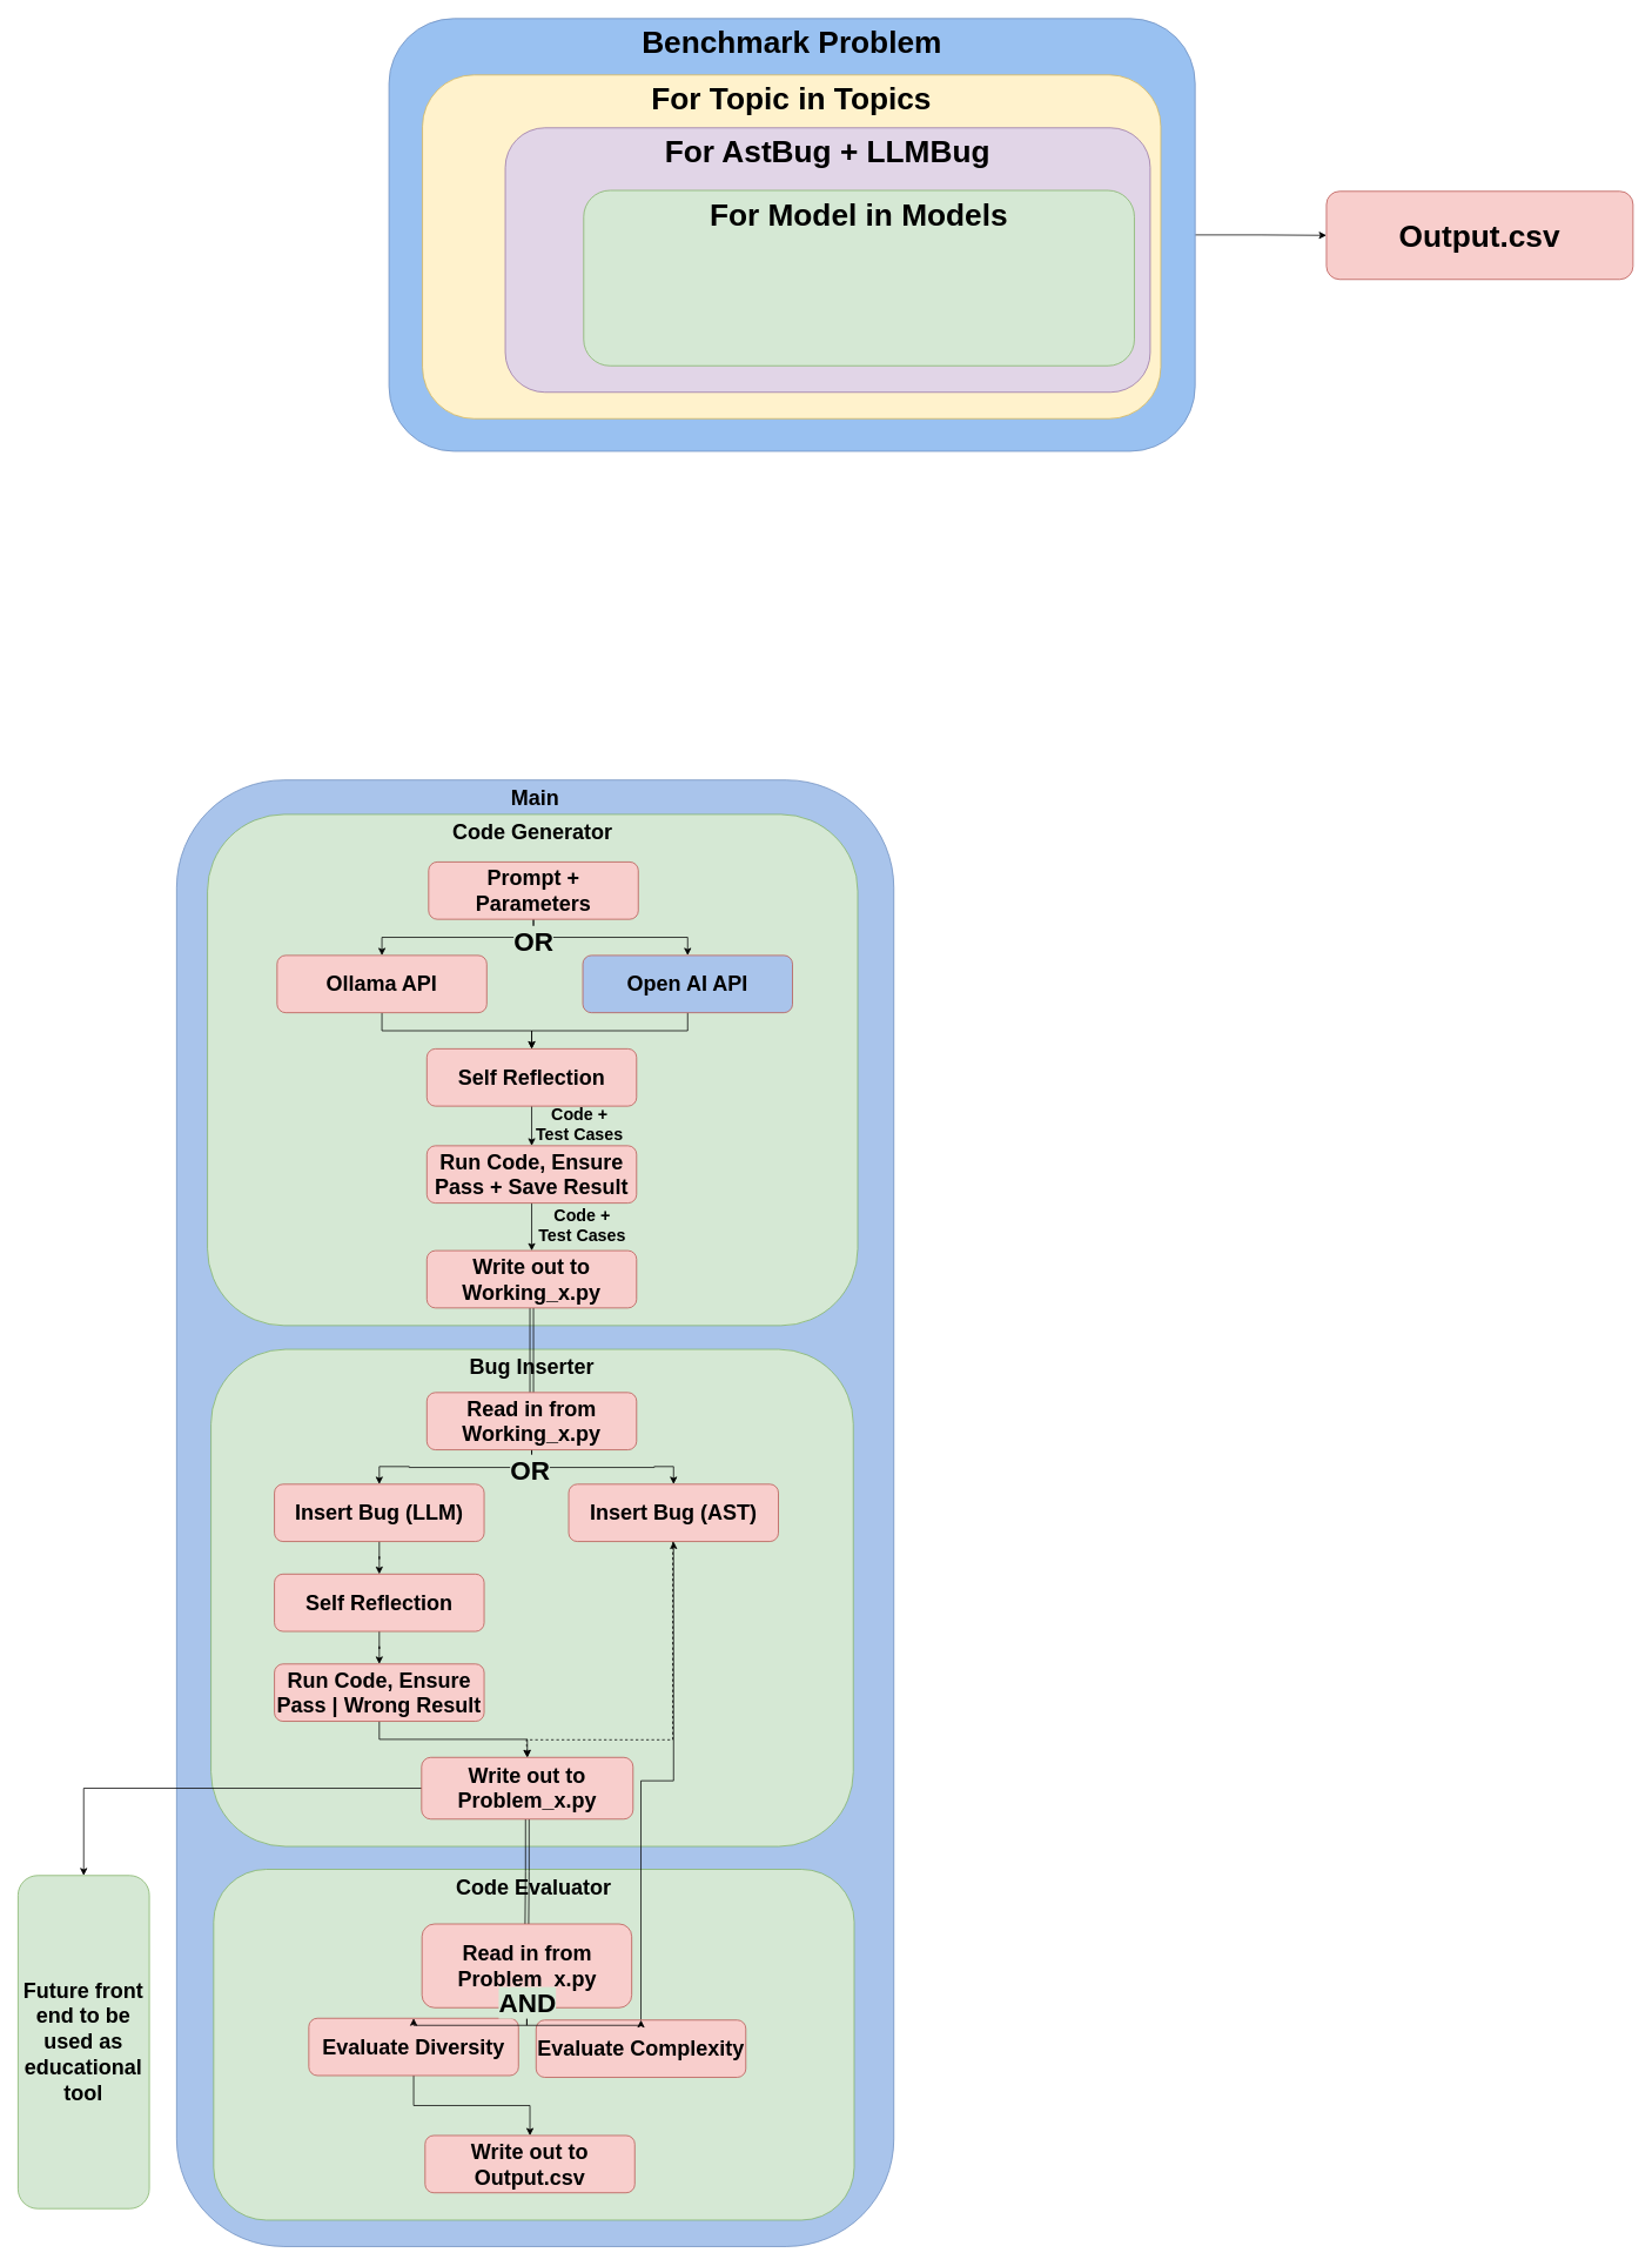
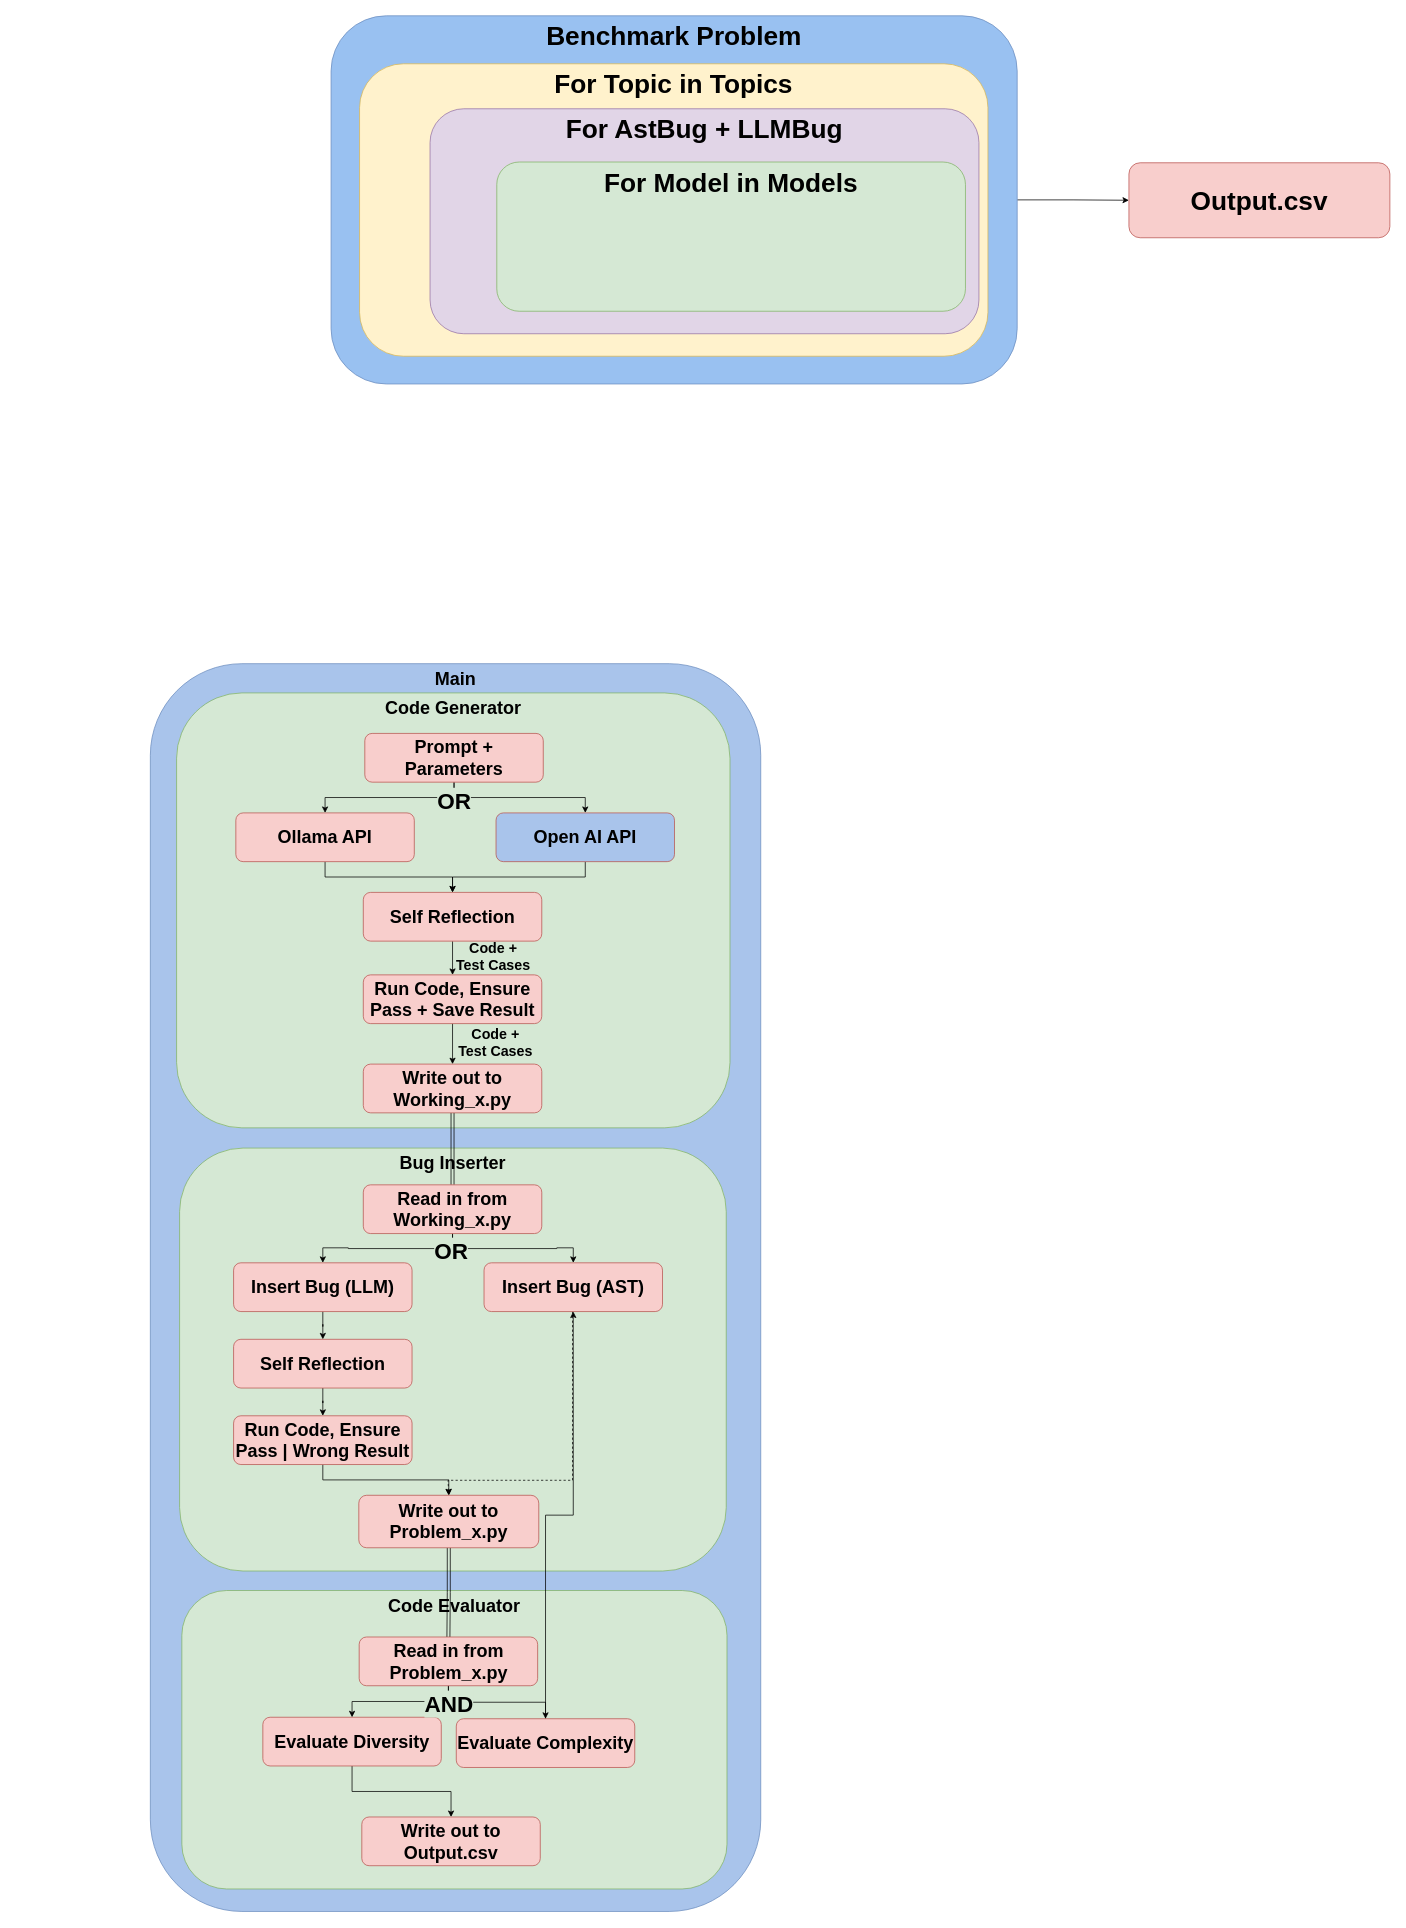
  <mxCell id="0" />
  <mxCell id="1" parent="0" />
  <mxCell id="2" value="Main" style="rounded=1;whiteSpace=wrap;html=1;verticalAlign=top;fontStyle=1;fontSize=24;fillColor=#A9C4EB;strokeColor=#6c8ebf;gradientColor=none;" parent="1" vertex="1"><mxGeometry x="200" y="884" width="814" height="1664" as="geometry" /></mxCell>
  <mxCell id="3" value="Code Generator" style="rounded=1;whiteSpace=wrap;html=1;verticalAlign=top;fontStyle=1;fontSize=24;fillColor=#d5e8d4;strokeColor=#82b366;" parent="1" vertex="1"><mxGeometry x="235" y="923" width="738" height="580" as="geometry" /></mxCell>
  <mxCell id="4" style="edgeStyle=orthogonalEdgeStyle;rounded=0;orthogonalLoop=1;jettySize=auto;html=1;entryX=0.5;entryY=0;entryDx=0;entryDy=0;" parent="1" source="5" target="20" edge="1"><mxGeometry relative="1" as="geometry" /></mxCell>
  <mxCell id="5" value="Open AI API" style="rounded=1;whiteSpace=wrap;html=1;verticalAlign=middle;fontStyle=1;fontSize=24;fillColor=#a9c4eb;strokeColor=#b85450;" parent="1" vertex="1"><mxGeometry x="661" y="1083" width="238" height="65" as="geometry" /></mxCell>
  <mxCell id="6" value="Bug Inserter" style="rounded=1;whiteSpace=wrap;html=1;verticalAlign=top;fontStyle=1;fontSize=24;fillColor=#d5e8d4;strokeColor=#82b366;" parent="1" vertex="1"><mxGeometry x="239" y="1530" width="729" height="564" as="geometry" /></mxCell>
  <mxCell id="7" value="Code Evaluator" style="rounded=1;whiteSpace=wrap;html=1;verticalAlign=top;fontStyle=1;fontSize=24;fillColor=#d5e8d4;strokeColor=#82b366;" parent="1" vertex="1"><mxGeometry x="242" y="2120" width="727" height="398" as="geometry" /></mxCell>
  <mxCell id="8" style="edgeStyle=orthogonalEdgeStyle;rounded=0;orthogonalLoop=1;jettySize=auto;html=1;entryX=0.5;entryY=0;entryDx=0;entryDy=0;" parent="1" source="10" target="20" edge="1"><mxGeometry relative="1" as="geometry" /></mxCell>
  <mxCell id="9" value="Code +&lt;br style=&quot;font-size: 19px;&quot;&gt;Test Cases" style="edgeLabel;html=1;align=center;verticalAlign=middle;resizable=0;points=[];fontSize=19;labelBackgroundColor=none;fontStyle=1" parent="8" vertex="1" connectable="0"><mxGeometry x="0.658" y="-2" relative="1" as="geometry"><mxPoint x="69" y="104" as="offset" /></mxGeometry></mxCell>
  <mxCell id="10" value="Ollama API" style="rounded=1;whiteSpace=wrap;html=1;verticalAlign=middle;fontStyle=1;fontSize=24;fillColor=#f8cecc;strokeColor=#b85450;" parent="1" vertex="1"><mxGeometry x="314" y="1083" width="238" height="65" as="geometry" /></mxCell>
  <mxCell id="11" style="edgeStyle=orthogonalEdgeStyle;rounded=0;orthogonalLoop=1;jettySize=auto;html=1;entryX=0.5;entryY=0;entryDx=0;entryDy=0;" parent="1" source="12" target="31" edge="1"><mxGeometry relative="1" as="geometry" /></mxCell>
  <mxCell id="12" value="Insert Bug (LLM)" style="rounded=1;whiteSpace=wrap;html=1;verticalAlign=middle;fontStyle=1;fontSize=24;fillColor=#f8cecc;strokeColor=#b85450;" parent="1" vertex="1"><mxGeometry x="311" y="1683" width="238" height="65" as="geometry" /></mxCell>
  <mxCell id="13" style="edgeStyle=orthogonalEdgeStyle;rounded=0;orthogonalLoop=1;jettySize=auto;html=1;entryX=0.5;entryY=0;entryDx=0;entryDy=0;dashed=1;" edge="1" parent="1" source="14" target="36"><mxGeometry relative="1" as="geometry"><Array as="points"><mxPoint x="763" y="1973" /><mxPoint x="597" y="1973" /><mxPoint x="597" y="1993" /></Array></mxGeometry></mxCell>
  <mxCell id="14" value="Insert Bug (AST)" style="rounded=1;whiteSpace=wrap;html=1;verticalAlign=middle;fontStyle=1;fontSize=24;fillColor=#f8cecc;strokeColor=#b85450;" parent="1" vertex="1"><mxGeometry x="645" y="1683" width="238" height="65" as="geometry" /></mxCell>
  <mxCell id="15" style="edgeStyle=orthogonalEdgeStyle;rounded=0;orthogonalLoop=1;jettySize=auto;html=1;entryX=0.5;entryY=0;entryDx=0;entryDy=0;" parent="1" source="16" target="40" edge="1"><mxGeometry relative="1" as="geometry" /></mxCell>
  <mxCell id="16" value="Evaluate Diversity" style="rounded=1;whiteSpace=wrap;html=1;verticalAlign=middle;fontStyle=1;fontSize=24;fillColor=#f8cecc;strokeColor=#b85450;" parent="1" vertex="1"><mxGeometry x="350" y="2289" width="238" height="65" as="geometry" /></mxCell>
  <mxCell id="17" style="edgeStyle=orthogonalEdgeStyle;rounded=0;orthogonalLoop=1;jettySize=auto;html=1;" parent="1" source="18" target="14" edge="1"><mxGeometry relative="1" as="geometry" /></mxCell>
  <mxCell id="18" value="Evaluate Complexity" style="rounded=1;whiteSpace=wrap;html=1;verticalAlign=middle;fontStyle=1;fontSize=24;fillColor=#f8cecc;strokeColor=#b85450;" parent="1" vertex="1"><mxGeometry x="608" y="2291" width="238" height="65" as="geometry" /></mxCell>
  <mxCell id="19" style="edgeStyle=orthogonalEdgeStyle;rounded=0;orthogonalLoop=1;jettySize=auto;html=1;entryX=0.5;entryY=0;entryDx=0;entryDy=0;" parent="1" source="20" target="22" edge="1"><mxGeometry relative="1" as="geometry" /></mxCell>
  <mxCell id="20" value="Self Reflection" style="rounded=1;whiteSpace=wrap;html=1;verticalAlign=middle;fontStyle=1;fontSize=24;fillColor=#f8cecc;strokeColor=#b85450;" parent="1" vertex="1"><mxGeometry x="484" y="1189" width="238" height="65" as="geometry" /></mxCell>
  <mxCell id="21" style="edgeStyle=orthogonalEdgeStyle;rounded=0;orthogonalLoop=1;jettySize=auto;html=1;entryX=0.5;entryY=0;entryDx=0;entryDy=0;" parent="1" source="22" target="25" edge="1"><mxGeometry relative="1" as="geometry" /></mxCell>
  <mxCell id="22" value="Run Code, Ensure Pass + Save Result" style="rounded=1;whiteSpace=wrap;html=1;verticalAlign=middle;fontStyle=1;fontSize=24;fillColor=#f8cecc;strokeColor=#b85450;" parent="1" vertex="1"><mxGeometry x="484" y="1299" width="238" height="65" as="geometry" /></mxCell>
  <mxCell id="23" value="Code +&lt;br style=&quot;font-size: 19px;&quot;&gt;Test Cases" style="edgeLabel;html=1;align=center;verticalAlign=middle;resizable=0;points=[];fontSize=19;labelBackgroundColor=none;fontStyle=1" parent="1" vertex="1" connectable="0"><mxGeometry x="659.999" y="1389.002" as="geometry" /></mxCell>
  <mxCell id="24" style="edgeStyle=orthogonalEdgeStyle;rounded=0;orthogonalLoop=1;jettySize=auto;html=1;entryX=0.5;entryY=0;entryDx=0;entryDy=0;shape=link;" parent="1" source="25" target="29" edge="1"><mxGeometry relative="1" as="geometry" /></mxCell>
  <mxCell id="25" value="Write out to Working_x.py" style="rounded=1;whiteSpace=wrap;html=1;verticalAlign=middle;fontStyle=1;fontSize=24;fillColor=#f8cecc;strokeColor=#b85450;" parent="1" vertex="1"><mxGeometry x="484" y="1418" width="238" height="65" as="geometry" /></mxCell>
  <mxCell id="26" style="edgeStyle=orthogonalEdgeStyle;rounded=0;orthogonalLoop=1;jettySize=auto;html=1;entryX=0.5;entryY=0;entryDx=0;entryDy=0;" parent="1" source="29" target="12" edge="1"><mxGeometry relative="1" as="geometry" /></mxCell>
  <mxCell id="27" style="edgeStyle=orthogonalEdgeStyle;rounded=0;orthogonalLoop=1;jettySize=auto;html=1;entryX=0.5;entryY=0;entryDx=0;entryDy=0;" parent="1" source="29" target="14" edge="1"><mxGeometry relative="1" as="geometry" /></mxCell>
  <mxCell id="28" value="OR" style="edgeLabel;html=1;align=center;verticalAlign=middle;resizable=0;points=[];labelBackgroundColor=light-dark(#d5e8d4, #ededed);fontSize=30;fontStyle=1" vertex="1" connectable="0" parent="27"><mxGeometry x="-0.802" y="-4" relative="1" as="geometry"><mxPoint x="-3" y="-2" as="offset" /></mxGeometry></mxCell>
  <mxCell id="29" value="Read in from Working_x.py" style="rounded=1;whiteSpace=wrap;html=1;verticalAlign=middle;fontStyle=1;fontSize=24;fillColor=#f8cecc;strokeColor=#b85450;" parent="1" vertex="1"><mxGeometry x="484" y="1579" width="238" height="65" as="geometry" /></mxCell>
  <mxCell id="30" style="edgeStyle=orthogonalEdgeStyle;rounded=0;orthogonalLoop=1;jettySize=auto;html=1;entryX=0.5;entryY=0;entryDx=0;entryDy=0;" parent="1" source="31" target="33" edge="1"><mxGeometry relative="1" as="geometry" /></mxCell>
  <mxCell id="31" value="Self Reflection" style="rounded=1;whiteSpace=wrap;html=1;verticalAlign=middle;fontStyle=1;fontSize=24;fillColor=#f8cecc;strokeColor=#b85450;" parent="1" vertex="1"><mxGeometry x="311" y="1785" width="238" height="65" as="geometry" /></mxCell>
  <mxCell id="32" style="edgeStyle=orthogonalEdgeStyle;rounded=0;orthogonalLoop=1;jettySize=auto;html=1;entryX=0.5;entryY=0;entryDx=0;entryDy=0;" parent="1" source="33" target="36" edge="1"><mxGeometry relative="1" as="geometry" /></mxCell>
  <mxCell id="33" value="Run Code, Ensure Pass | Wrong Result" style="rounded=1;whiteSpace=wrap;html=1;verticalAlign=middle;fontStyle=1;fontSize=24;fillColor=#f8cecc;strokeColor=#b85450;" parent="1" vertex="1"><mxGeometry x="311" y="1887" width="238" height="65" as="geometry" /></mxCell>
  <mxCell id="34" style="edgeStyle=orthogonalEdgeStyle;rounded=0;orthogonalLoop=1;jettySize=auto;html=1;entryX=0.5;entryY=0;entryDx=0;entryDy=0;shape=link;" parent="1" source="36" target="39" edge="1"><mxGeometry relative="1" as="geometry" /></mxCell>
- <mxCell id="35" style="edgeStyle=orthogonalEdgeStyle;rounded=0;orthogonalLoop=1;jettySize=auto;html=1;entryX=0.5;entryY=0;entryDx=0;entryDy=0;" parent="1" source="36" target="50" edge="1"><mxGeometry relative="1" as="geometry" /></mxCell>
  <mxCell id="36" value="Write out to Problem_x.py" style="rounded=1;whiteSpace=wrap;html=1;verticalAlign=middle;fontStyle=1;fontSize=24;fillColor=#f8cecc;strokeColor=#b85450;" parent="1" vertex="1"><mxGeometry x="478" y="1993" width="240" height="70" as="geometry" /></mxCell>
  <mxCell id="37" style="edgeStyle=orthogonalEdgeStyle;rounded=0;orthogonalLoop=1;jettySize=auto;html=1;entryX=0.5;entryY=0;entryDx=0;entryDy=0;" parent="1" source="39" target="16" edge="1"><mxGeometry relative="1" as="geometry" /></mxCell>
  <mxCell id="38" style="edgeStyle=orthogonalEdgeStyle;rounded=0;orthogonalLoop=1;jettySize=auto;html=1;entryX=0.5;entryY=0;entryDx=0;entryDy=0;" parent="1" source="39" target="18" edge="1"><mxGeometry relative="1" as="geometry" /></mxCell>
- <mxCell id="39" value="Read in from Problem_x.py" style="rounded=1;whiteSpace=wrap;html=1;verticalAlign=middle;fontStyle=1;fontSize=24;fillColor=#f8cecc;strokeColor=#b85450;" parent="1" vertex="1"><mxGeometry x="478.5" y="2182" width="238" height="95" as="geometry" /></mxCell>
+ <mxCell id="39" value="Read in from Problem_x.py" style="rounded=1;whiteSpace=wrap;html=1;verticalAlign=middle;fontStyle=1;fontSize=24;fillColor=#f8cecc;strokeColor=#b85450;" parent="1" vertex="1"><mxGeometry x="478.5" y="2182" width="238" height="65" as="geometry" /></mxCell>
  <mxCell id="40" value="Write out to Output.csv" style="rounded=1;whiteSpace=wrap;html=1;verticalAlign=middle;fontStyle=1;fontSize=24;fillColor=#f8cecc;strokeColor=#b85450;" parent="1" vertex="1"><mxGeometry x="482" y="2422" width="238" height="65" as="geometry" /></mxCell>
  <mxCell id="41" style="edgeStyle=orthogonalEdgeStyle;rounded=0;orthogonalLoop=1;jettySize=auto;html=1;entryX=0;entryY=0.5;entryDx=0;entryDy=0;" parent="1" source="42" target="46" edge="1"><mxGeometry relative="1" as="geometry" /></mxCell>
  <mxCell id="42" value="Benchmark Problem" style="rounded=1;whiteSpace=wrap;html=1;fillStyle=solid;fillColor=light-dark(#99c1f1, #ededed);strokeColor=#6c8ebf;verticalAlign=top;fontSize=35;fontStyle=1" parent="1" vertex="1"><mxGeometry x="441" y="20" width="915" height="491" as="geometry" /></mxCell>
  <mxCell id="43" value="For Topic in Topics" style="rounded=1;whiteSpace=wrap;html=1;fillStyle=solid;fillColor=#fff2cc;strokeColor=#d6b656;verticalAlign=top;fontSize=35;fontStyle=1" parent="1" vertex="1"><mxGeometry x="479" y="84" width="838" height="390" as="geometry" /></mxCell>
  <mxCell id="44" value="For AstBug + LLMBug" style="rounded=1;whiteSpace=wrap;html=1;fillStyle=solid;fillColor=#e1d5e7;strokeColor=#9673a6;verticalAlign=top;fontSize=35;fontStyle=1" parent="1" vertex="1"><mxGeometry x="573" y="144" width="732" height="300" as="geometry" /></mxCell>
  <mxCell id="45" value="For Model in Models" style="rounded=1;whiteSpace=wrap;html=1;verticalAlign=top;fontStyle=1;fontSize=35;fillColor=#d5e8d4;strokeColor=#82b366;" parent="1" vertex="1"><mxGeometry x="662" y="215" width="625" height="199" as="geometry" /></mxCell>
  <mxCell id="46" value="Output.csv" style="rounded=1;whiteSpace=wrap;html=1;fillStyle=solid;fillColor=#f8cecc;strokeColor=#b85450;verticalAlign=middle;fontSize=35;fontStyle=1" parent="1" vertex="1"><mxGeometry x="1505" y="216" width="348" height="100" as="geometry" /></mxCell>
  <mxCell id="47" style="edgeStyle=orthogonalEdgeStyle;rounded=0;orthogonalLoop=1;jettySize=auto;html=1;entryX=0.5;entryY=0;entryDx=0;entryDy=0;" parent="1" source="49" target="10" edge="1"><mxGeometry relative="1" as="geometry" /></mxCell>
  <mxCell id="48" style="edgeStyle=orthogonalEdgeStyle;rounded=0;orthogonalLoop=1;jettySize=auto;html=1;entryX=0.5;entryY=0;entryDx=0;entryDy=0;" parent="1" source="49" target="5" edge="1"><mxGeometry relative="1" as="geometry" /></mxCell>
  <mxCell id="49" value="Prompt + Parameters" style="rounded=1;whiteSpace=wrap;html=1;verticalAlign=middle;fontStyle=1;fontSize=24;fillColor=#f8cecc;strokeColor=#b85450;" parent="1" vertex="1"><mxGeometry x="486" y="977" width="238" height="65" as="geometry" /></mxCell>
- <mxCell id="50" value="Future front end to be used as educational tool" style="rounded=1;whiteSpace=wrap;html=1;verticalAlign=middle;fontStyle=1;fontSize=24;fillColor=#d5e8d4;strokeColor=#82b366;align=center;" parent="1" vertex="1"><mxGeometry x="20" y="2127" width="149" height="378" as="geometry" /></mxCell>
  <mxCell id="51" value="OR" style="edgeLabel;html=1;align=center;verticalAlign=middle;resizable=0;points=[];labelBackgroundColor=light-dark(#d5e8d4, #ededed);fontSize=30;fontStyle=1" vertex="1" connectable="0" parent="1"><mxGeometry x="607" y="1364" as="geometry"><mxPoint x="-3" y="-298" as="offset" /></mxGeometry></mxCell>
  <mxCell id="52" value="AND" style="edgeLabel;html=1;align=center;verticalAlign=middle;resizable=0;points=[];labelBackgroundColor=light-dark(#d5e8d4, #ededed);fontSize=30;fontStyle=1" vertex="1" connectable="0" parent="1"><mxGeometry x="620" y="1972" as="geometry"><mxPoint x="-23" y="298" as="offset" /></mxGeometry></mxCell>
